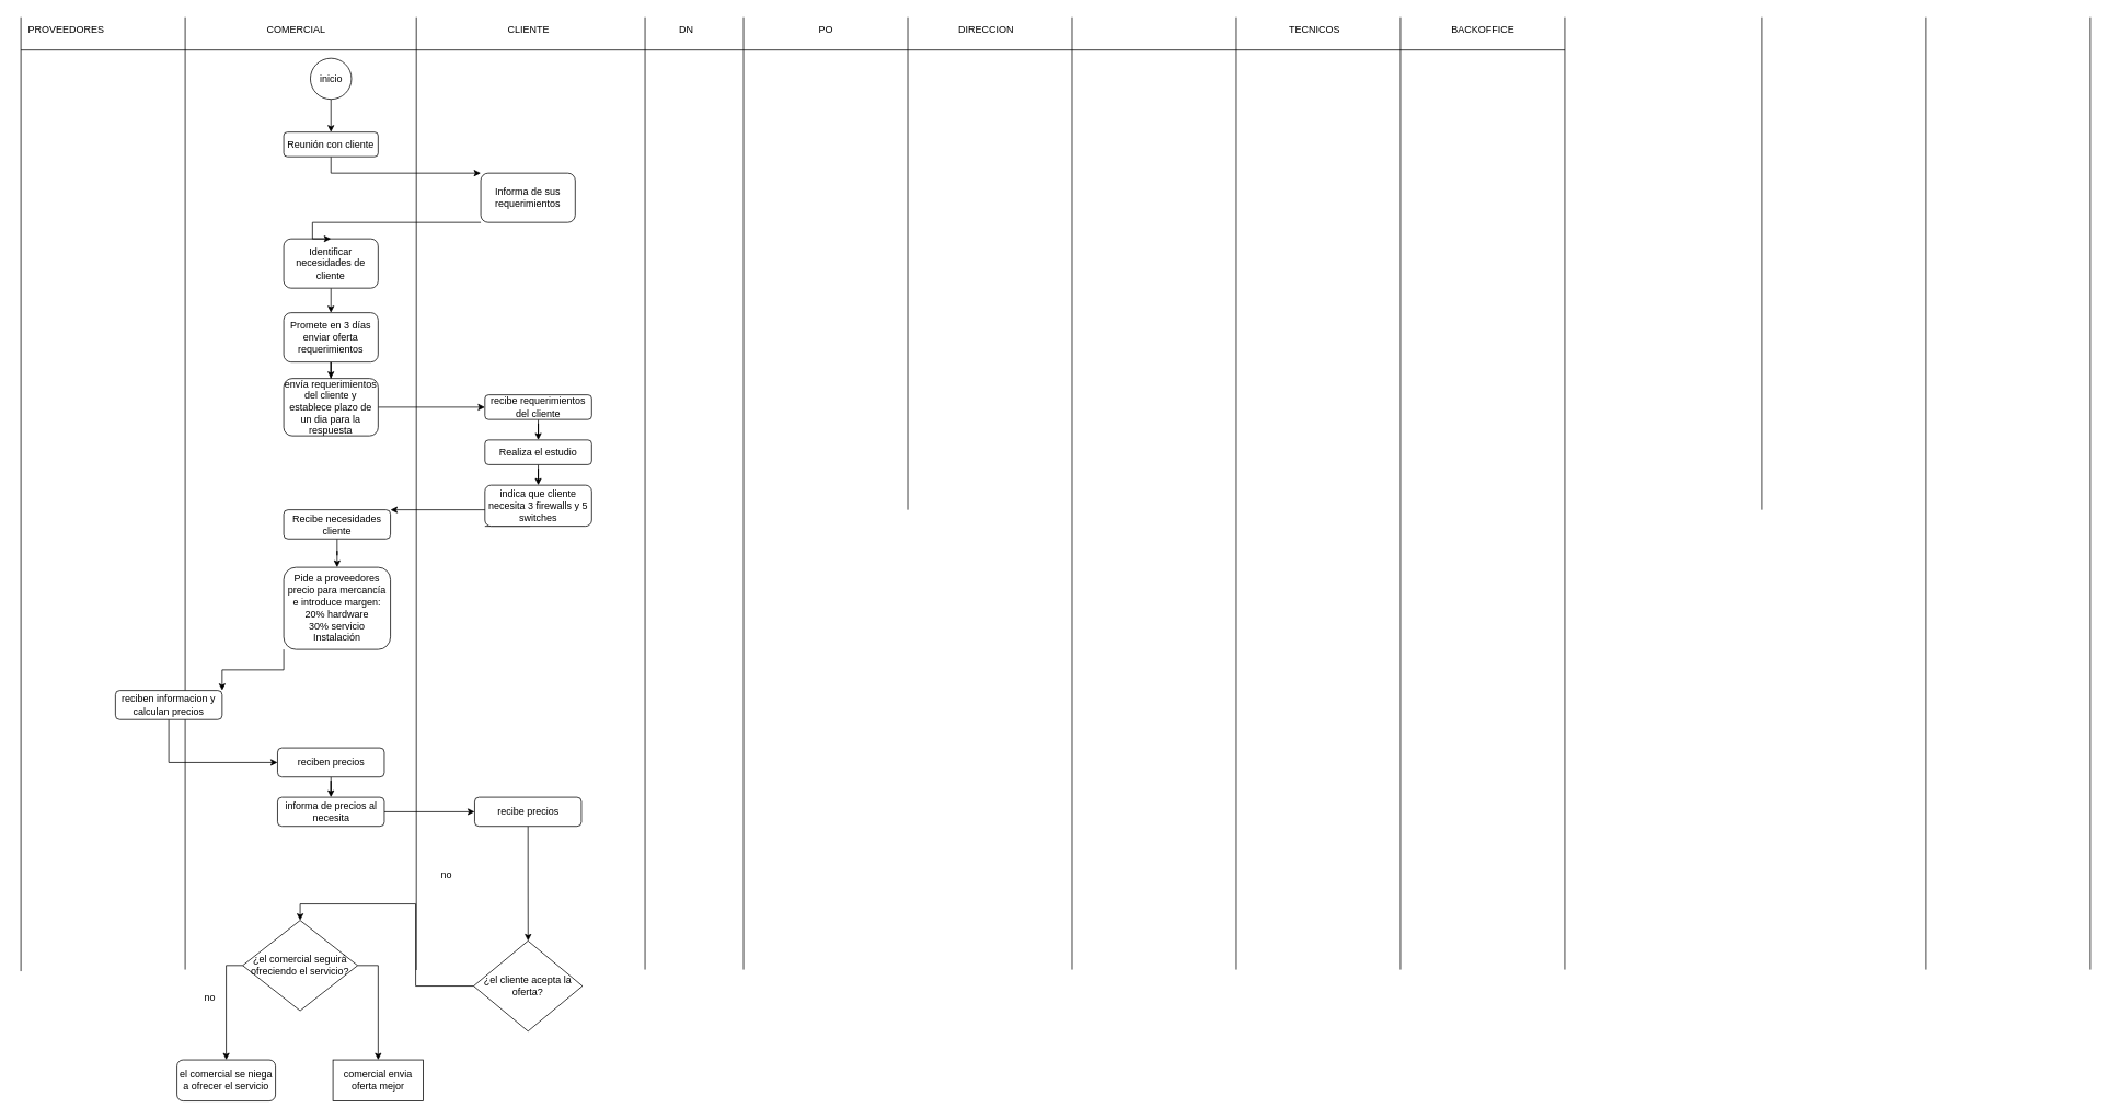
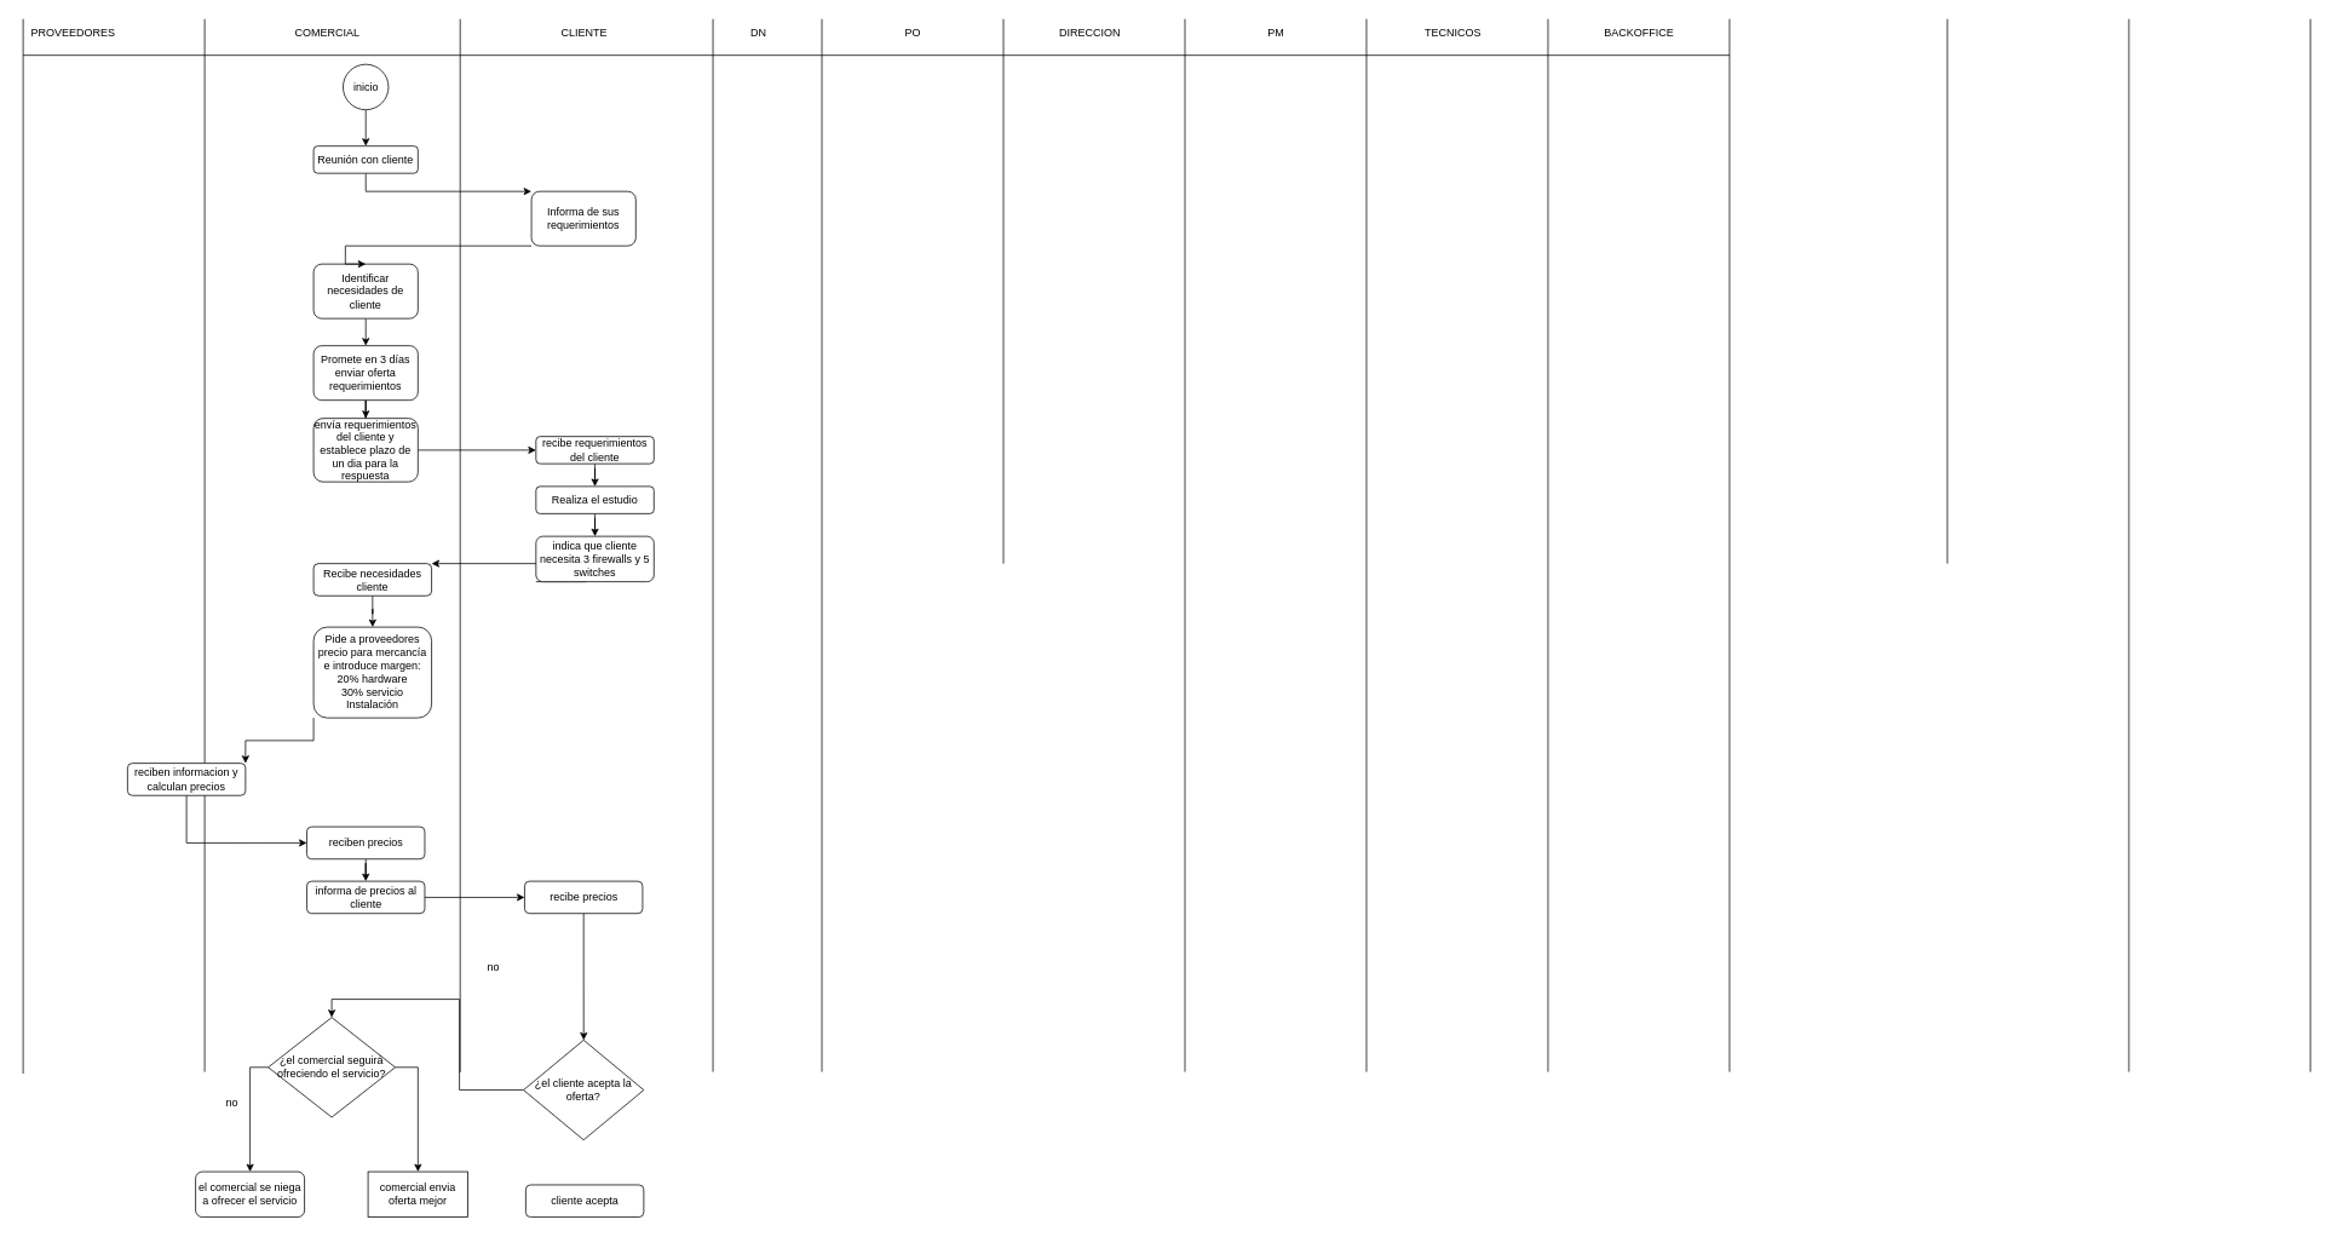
  <mxCell id="0" />
  <mxCell id="1" parent="0" />
  <mxCell id="2" value="" style="endArrow=none;html=1;rounded=0;" parent="1" edge="1"><mxGeometry width="50" height="50" relative="1" as="geometry"><mxPoint x="225" y="1180" as="sourcePoint" /><mxPoint x="225" y="20" as="targetPoint" /></mxGeometry></mxCell>
  <mxCell id="3" value="" style="endArrow=none;html=1;rounded=0;" parent="1" edge="1"><mxGeometry width="50" height="50" relative="1" as="geometry"><mxPoint x="506.5" y="1180.552" as="sourcePoint" /><mxPoint x="506.5" y="20" as="targetPoint" /></mxGeometry></mxCell>
  <mxCell id="4" value="" style="endArrow=none;html=1;rounded=0;" parent="1" edge="1"><mxGeometry width="50" height="50" relative="1" as="geometry"><mxPoint x="785" y="1180" as="sourcePoint" /><mxPoint x="785" y="20" as="targetPoint" /></mxGeometry></mxCell>
  <mxCell id="5" value="" style="endArrow=none;html=1;rounded=0;" parent="1" edge="1"><mxGeometry width="50" height="50" relative="1" as="geometry"><mxPoint x="905" y="1180" as="sourcePoint" /><mxPoint x="905" y="20" as="targetPoint" /></mxGeometry></mxCell>
  <mxCell id="6" value="" style="endArrow=none;html=1;rounded=0;" parent="1" edge="1"><mxGeometry width="50" height="50" relative="1" as="geometry"><mxPoint x="1105" y="620" as="sourcePoint" /><mxPoint x="1105" y="20" as="targetPoint" /></mxGeometry></mxCell>
  <mxCell id="7" value="COMERCIAL" style="text;html=1;align=center;verticalAlign=middle;resizable=0;points=[];autosize=1;strokeColor=none;fillColor=none;" parent="1" vertex="1"><mxGeometry x="315" y="20" width="90" height="30" as="geometry" /></mxCell>
  <mxCell id="8" value="CLIENTE" style="text;html=1;align=center;verticalAlign=middle;resizable=0;points=[];autosize=1;strokeColor=none;fillColor=none;" parent="1" vertex="1"><mxGeometry x="607.5" y="20" width="70" height="30" as="geometry" /></mxCell>
  <mxCell id="9" value="DN" style="text;html=1;align=center;verticalAlign=middle;resizable=0;points=[];autosize=1;strokeColor=none;fillColor=none;" parent="1" vertex="1"><mxGeometry x="815" y="20" width="40" height="30" as="geometry" /></mxCell>
  <mxCell id="10" value="" style="endArrow=none;html=1;rounded=0;" parent="1" edge="1"><mxGeometry width="50" height="50" relative="1" as="geometry"><mxPoint x="1305" y="1180" as="sourcePoint" /><mxPoint x="1305" y="20" as="targetPoint" /></mxGeometry></mxCell>
  <mxCell id="11" value="" style="endArrow=none;html=1;rounded=0;" parent="1" edge="1"><mxGeometry width="50" height="50" relative="1" as="geometry"><mxPoint x="1705" y="1180" as="sourcePoint" /><mxPoint x="1705" y="20" as="targetPoint" /></mxGeometry></mxCell>
  <mxCell id="12" value="" style="endArrow=none;html=1;rounded=0;" parent="1" edge="1"><mxGeometry width="50" height="50" relative="1" as="geometry"><mxPoint x="1905" y="1180" as="sourcePoint" /><mxPoint x="1905" y="20" as="targetPoint" /></mxGeometry></mxCell>
  <mxCell id="13" value="" style="endArrow=none;html=1;rounded=0;" parent="1" edge="1"><mxGeometry width="50" height="50" relative="1" as="geometry"><mxPoint x="2145" y="620" as="sourcePoint" /><mxPoint x="2145" y="20" as="targetPoint" /></mxGeometry></mxCell>
  <mxCell id="14" value="" style="endArrow=none;html=1;rounded=0;" parent="1" edge="1"><mxGeometry width="50" height="50" relative="1" as="geometry"><mxPoint x="1905" y="60" as="sourcePoint" /><mxPoint x="25" y="60" as="targetPoint" /></mxGeometry></mxCell>
  <mxCell id="15" value="PO" style="text;html=1;align=center;verticalAlign=middle;resizable=0;points=[];autosize=1;strokeColor=none;fillColor=none;" parent="1" vertex="1"><mxGeometry x="985" y="20" width="40" height="30" as="geometry" /></mxCell>
  <mxCell id="16" value="DIRECCION" style="text;html=1;align=center;verticalAlign=middle;resizable=0;points=[];autosize=1;strokeColor=none;fillColor=none;" parent="1" vertex="1"><mxGeometry x="1155" y="20" width="90" height="30" as="geometry" /></mxCell>
  <mxCell id="17" value="BACKOFFICE" style="text;html=1;align=center;verticalAlign=middle;resizable=0;points=[];autosize=1;strokeColor=none;fillColor=none;" parent="1" vertex="1"><mxGeometry x="1755" y="20" width="100" height="30" as="geometry" /></mxCell>
  <mxCell id="18" value="TECNICOS" style="text;html=1;align=center;verticalAlign=middle;resizable=0;points=[];autosize=1;strokeColor=none;fillColor=none;" parent="1" vertex="1"><mxGeometry x="1555" y="20" width="90" height="30" as="geometry" /></mxCell>
+ <mxCell id="19" value="PM" style="text;html=1;align=center;verticalAlign=middle;resizable=0;points=[];autosize=1;strokeColor=none;fillColor=none;" vertex="1" parent="1"><mxGeometry x="1385" y="20" width="40" height="30" as="geometry" /></mxCell>
  <mxCell id="20" value="" style="endArrow=none;html=1;rounded=0;" edge="1" parent="1"><mxGeometry width="50" height="50" relative="1" as="geometry"><mxPoint x="2345" y="1180" as="sourcePoint" /><mxPoint x="2345" y="20" as="targetPoint" /></mxGeometry></mxCell>
  <mxCell id="21" style="edgeStyle=orthogonalEdgeStyle;rounded=0;orthogonalLoop=1;jettySize=auto;html=1;exitX=0.5;exitY=1;exitDx=0;exitDy=0;entryX=0;entryY=0;entryDx=0;entryDy=0;" edge="1" parent="1" source="22" target="31"><mxGeometry relative="1" as="geometry"><Array as="points"><mxPoint x="402" y="210" /></Array></mxGeometry></mxCell>
  <mxCell id="22" value="Reunión con cliente" style="rounded=1;whiteSpace=wrap;html=1;" vertex="1" parent="1"><mxGeometry x="345" y="160" width="115" height="30" as="geometry" /></mxCell>
  <mxCell id="23" value="" style="endArrow=none;html=1;rounded=0;" edge="1" parent="1"><mxGeometry width="50" height="50" relative="1" as="geometry"><mxPoint x="2545" y="1180" as="sourcePoint" /><mxPoint x="2545" y="20" as="targetPoint" /></mxGeometry></mxCell>
  <mxCell id="24" style="edgeStyle=orthogonalEdgeStyle;rounded=0;orthogonalLoop=1;jettySize=auto;html=1;exitX=0.5;exitY=1;exitDx=0;exitDy=0;entryX=0.5;entryY=0;entryDx=0;entryDy=0;" edge="1" parent="1" source="25" target="27"><mxGeometry relative="1" as="geometry" /></mxCell>
  <mxCell id="25" value="Identificar necesidades de cliente" style="rounded=1;whiteSpace=wrap;html=1;" vertex="1" parent="1"><mxGeometry x="345" y="290" width="115" height="60" as="geometry" /></mxCell>
  <mxCell id="26" value="" style="edgeStyle=orthogonalEdgeStyle;rounded=0;orthogonalLoop=1;jettySize=auto;html=1;" edge="1" parent="1" source="27" target="33"><mxGeometry relative="1" as="geometry" /></mxCell>
  <mxCell id="27" value="Promete en 3 días enviar oferta requerimientos" style="rounded=1;whiteSpace=wrap;html=1;" vertex="1" parent="1"><mxGeometry x="345" y="380" width="115" height="60" as="geometry" /></mxCell>
  <mxCell id="28" value="" style="edgeStyle=orthogonalEdgeStyle;rounded=0;orthogonalLoop=1;jettySize=auto;html=1;" edge="1" parent="1" source="29" target="22"><mxGeometry relative="1" as="geometry" /></mxCell>
  <mxCell id="29" value="inicio" style="ellipse;whiteSpace=wrap;html=1;aspect=fixed;" vertex="1" parent="1"><mxGeometry x="377.5" y="70" width="50" height="50" as="geometry" /></mxCell>
  <mxCell id="30" style="edgeStyle=orthogonalEdgeStyle;rounded=0;orthogonalLoop=1;jettySize=auto;html=1;exitX=0;exitY=1;exitDx=0;exitDy=0;entryX=0.5;entryY=0;entryDx=0;entryDy=0;" edge="1" parent="1" source="31" target="25"><mxGeometry relative="1" as="geometry"><Array as="points"><mxPoint x="380" y="270" /></Array></mxGeometry></mxCell>
  <mxCell id="31" value="Informa de sus requerimientos" style="rounded=1;whiteSpace=wrap;html=1;" vertex="1" parent="1"><mxGeometry x="585" y="210" width="115" height="60" as="geometry" /></mxCell>
  <mxCell id="32" style="edgeStyle=orthogonalEdgeStyle;rounded=0;orthogonalLoop=1;jettySize=auto;html=1;exitX=1;exitY=0.5;exitDx=0;exitDy=0;entryX=0;entryY=0.5;entryDx=0;entryDy=0;" edge="1" parent="1" source="33" target="35"><mxGeometry relative="1" as="geometry" /></mxCell>
  <mxCell id="33" value="envía requerimientos del cliente y establece plazo de un dia para la respuesta" style="rounded=1;whiteSpace=wrap;html=1;" vertex="1" parent="1"><mxGeometry x="345" y="460" width="115" height="70" as="geometry" /></mxCell>
  <mxCell id="34" value="" style="edgeStyle=orthogonalEdgeStyle;rounded=0;orthogonalLoop=1;jettySize=auto;html=1;" edge="1" parent="1" source="35" target="37"><mxGeometry relative="1" as="geometry" /></mxCell>
  <mxCell id="35" value="recibe requerimientos del cliente" style="rounded=1;whiteSpace=wrap;html=1;" vertex="1" parent="1"><mxGeometry x="590" y="480" width="130" height="30" as="geometry" /></mxCell>
  <mxCell id="36" value="" style="edgeStyle=orthogonalEdgeStyle;rounded=0;orthogonalLoop=1;jettySize=auto;html=1;" edge="1" parent="1" source="37" target="39"><mxGeometry relative="1" as="geometry" /></mxCell>
  <mxCell id="37" value="Realiza el estudio" style="rounded=1;whiteSpace=wrap;html=1;" vertex="1" parent="1"><mxGeometry x="590" y="535" width="130" height="30" as="geometry" /></mxCell>
  <mxCell id="38" style="edgeStyle=orthogonalEdgeStyle;rounded=0;orthogonalLoop=1;jettySize=auto;html=1;exitX=0;exitY=1;exitDx=0;exitDy=0;entryX=1;entryY=0;entryDx=0;entryDy=0;" edge="1" parent="1" source="39" target="41"><mxGeometry relative="1" as="geometry"><Array as="points"><mxPoint x="645" y="620" /></Array></mxGeometry></mxCell>
  <mxCell id="39" value="indica que cliente necesita 3 firewalls y 5 switches" style="rounded=1;whiteSpace=wrap;html=1;" vertex="1" parent="1"><mxGeometry x="590" y="590" width="130" height="50" as="geometry" /></mxCell>
  <mxCell id="40" value="" style="edgeStyle=orthogonalEdgeStyle;rounded=0;orthogonalLoop=1;jettySize=auto;html=1;" edge="1" parent="1" source="41" target="47"><mxGeometry relative="1" as="geometry" /></mxCell>
  <mxCell id="41" value="Recibe necesidades cliente" style="rounded=1;whiteSpace=wrap;html=1;" vertex="1" parent="1"><mxGeometry x="345" y="620" width="130" height="35.5" as="geometry" /></mxCell>
  <mxCell id="42" value="" style="endArrow=none;html=1;rounded=0;" edge="1" parent="1"><mxGeometry width="50" height="50" relative="1" as="geometry"><mxPoint x="25" y="1182" as="sourcePoint" /><mxPoint x="25" y="20" as="targetPoint" /></mxGeometry></mxCell>
  <mxCell id="43" value="PROVEEDORES" style="text;html=1;align=center;verticalAlign=middle;resizable=0;points=[];autosize=1;strokeColor=none;fillColor=none;" vertex="1" parent="1"><mxGeometry x="20" y="20" width="120" height="30" as="geometry" /></mxCell>
  <mxCell id="44" style="edgeStyle=orthogonalEdgeStyle;rounded=0;orthogonalLoop=1;jettySize=auto;html=1;exitX=0.5;exitY=1;exitDx=0;exitDy=0;entryX=0;entryY=0.5;entryDx=0;entryDy=0;" edge="1" parent="1" source="45" target="50"><mxGeometry relative="1" as="geometry" /></mxCell>
  <mxCell id="45" value="reciben informacion y calculan precios" style="rounded=1;whiteSpace=wrap;html=1;" vertex="1" parent="1"><mxGeometry x="140" y="840" width="130" height="35.5" as="geometry" /></mxCell>
  <mxCell id="46" style="edgeStyle=orthogonalEdgeStyle;rounded=0;orthogonalLoop=1;jettySize=auto;html=1;exitX=0;exitY=1;exitDx=0;exitDy=0;entryX=1;entryY=0;entryDx=0;entryDy=0;" edge="1" parent="1" source="47" target="45"><mxGeometry relative="1" as="geometry" /></mxCell>
  <mxCell id="47" value="Pide a proveedores precio para mercancía e introduce margen:&lt;div&gt;20% hardware&lt;/div&gt;&lt;div&gt;30% servicio Instalación&lt;/div&gt;" style="rounded=1;whiteSpace=wrap;html=1;" vertex="1" parent="1"><mxGeometry x="345" y="690" width="130" height="100" as="geometry" /></mxCell>
  <mxCell id="48" value="" style="endArrow=none;html=1;rounded=0;" edge="1" parent="1"><mxGeometry width="50" height="50" relative="1" as="geometry"><mxPoint x="1505" y="1180" as="sourcePoint" /><mxPoint x="1505" y="20" as="targetPoint" /></mxGeometry></mxCell>
  <mxCell id="49" value="" style="edgeStyle=orthogonalEdgeStyle;rounded=0;orthogonalLoop=1;jettySize=auto;html=1;" edge="1" parent="1" source="50" target="54"><mxGeometry relative="1" as="geometry" /></mxCell>
  <mxCell id="50" value="reciben precios" style="rounded=1;whiteSpace=wrap;html=1;" vertex="1" parent="1"><mxGeometry x="337.5" y="910" width="130" height="35.5" as="geometry" /></mxCell>
  <mxCell id="51" value="" style="edgeStyle=orthogonalEdgeStyle;rounded=0;orthogonalLoop=1;jettySize=auto;html=1;" edge="1" parent="1" source="52" target="56"><mxGeometry relative="1" as="geometry" /></mxCell>
  <mxCell id="52" value="recibe precios" style="rounded=1;whiteSpace=wrap;html=1;" vertex="1" parent="1"><mxGeometry x="577.5" y="970" width="130" height="35.5" as="geometry" /></mxCell>
  <mxCell id="53" value="" style="edgeStyle=orthogonalEdgeStyle;rounded=0;orthogonalLoop=1;jettySize=auto;html=1;" edge="1" parent="1" source="54" target="52"><mxGeometry relative="1" as="geometry" /></mxCell>
- <mxCell id="54" value="informa de precios al necesita" style="rounded=1;whiteSpace=wrap;html=1;" vertex="1" parent="1"><mxGeometry x="337.5" y="970" width="130" height="35.5" as="geometry" /></mxCell>
+ <mxCell id="54" value="informa de precios al cliente" style="rounded=1;whiteSpace=wrap;html=1;" vertex="1" parent="1"><mxGeometry x="337.5" y="970" width="130" height="35.5" as="geometry" /></mxCell>
  <mxCell id="55" style="edgeStyle=orthogonalEdgeStyle;rounded=0;orthogonalLoop=1;jettySize=auto;html=1;exitX=0.5;exitY=1;exitDx=0;exitDy=0;entryX=0;entryY=0.5;entryDx=0;entryDy=0;" edge="1" parent="1" source="56" target="61"><mxGeometry relative="1" as="geometry" /></mxCell>
  <mxCell id="56" value="¿el cliente acepta la oferta?" style="rhombus;whiteSpace=wrap;html=1;direction=south;" vertex="1" parent="1"><mxGeometry x="576.25" y="1145" width="132.5" height="110" as="geometry" /></mxCell>
  <mxCell id="57" value="no" style="text;html=1;align=center;verticalAlign=middle;resizable=0;points=[];autosize=1;strokeColor=none;fillColor=none;" vertex="1" parent="1"><mxGeometry x="522.5" y="1050" width="40" height="30" as="geometry" /></mxCell>
  <mxCell id="58" value="el comercial se niega a ofrecer el servicio" style="rounded=1;whiteSpace=wrap;html=1;" vertex="1" parent="1"><mxGeometry x="215" y="1290" width="120" height="50" as="geometry" /></mxCell>
  <mxCell id="59" style="edgeStyle=orthogonalEdgeStyle;rounded=0;orthogonalLoop=1;jettySize=auto;html=1;exitX=0.5;exitY=1;exitDx=0;exitDy=0;entryX=0.5;entryY=0;entryDx=0;entryDy=0;" edge="1" parent="1" source="61" target="58"><mxGeometry relative="1" as="geometry" /></mxCell>
  <mxCell id="60" style="edgeStyle=orthogonalEdgeStyle;rounded=0;orthogonalLoop=1;jettySize=auto;html=1;exitX=0.5;exitY=0;exitDx=0;exitDy=0;entryX=0.5;entryY=0;entryDx=0;entryDy=0;" edge="1" parent="1" source="61" target="63"><mxGeometry relative="1" as="geometry" /></mxCell>
  <mxCell id="61" value="¿el comercial seguirá ofreciendo el servicio?" style="rhombus;whiteSpace=wrap;html=1;direction=south;" vertex="1" parent="1"><mxGeometry x="295" y="1120" width="140" height="110" as="geometry" /></mxCell>
  <mxCell id="62" value="no" style="text;html=1;align=center;verticalAlign=middle;resizable=0;points=[];autosize=1;strokeColor=none;fillColor=none;" vertex="1" parent="1"><mxGeometry x="235" y="1200" width="40" height="30" as="geometry" /></mxCell>
  <mxCell id="63" value="comercial envia oferta mejor" style="whiteSpace=wrap;html=1;rounded=0;" vertex="1" parent="1"><mxGeometry x="405" y="1290" width="110" height="50" as="geometry" /></mxCell>
+ <mxCell id="64" value="cliente acepta" style="rounded=1;whiteSpace=wrap;html=1;" vertex="1" parent="1"><mxGeometry x="578.75" y="1304.5" width="130" height="35.5" as="geometry" /></mxCell>
